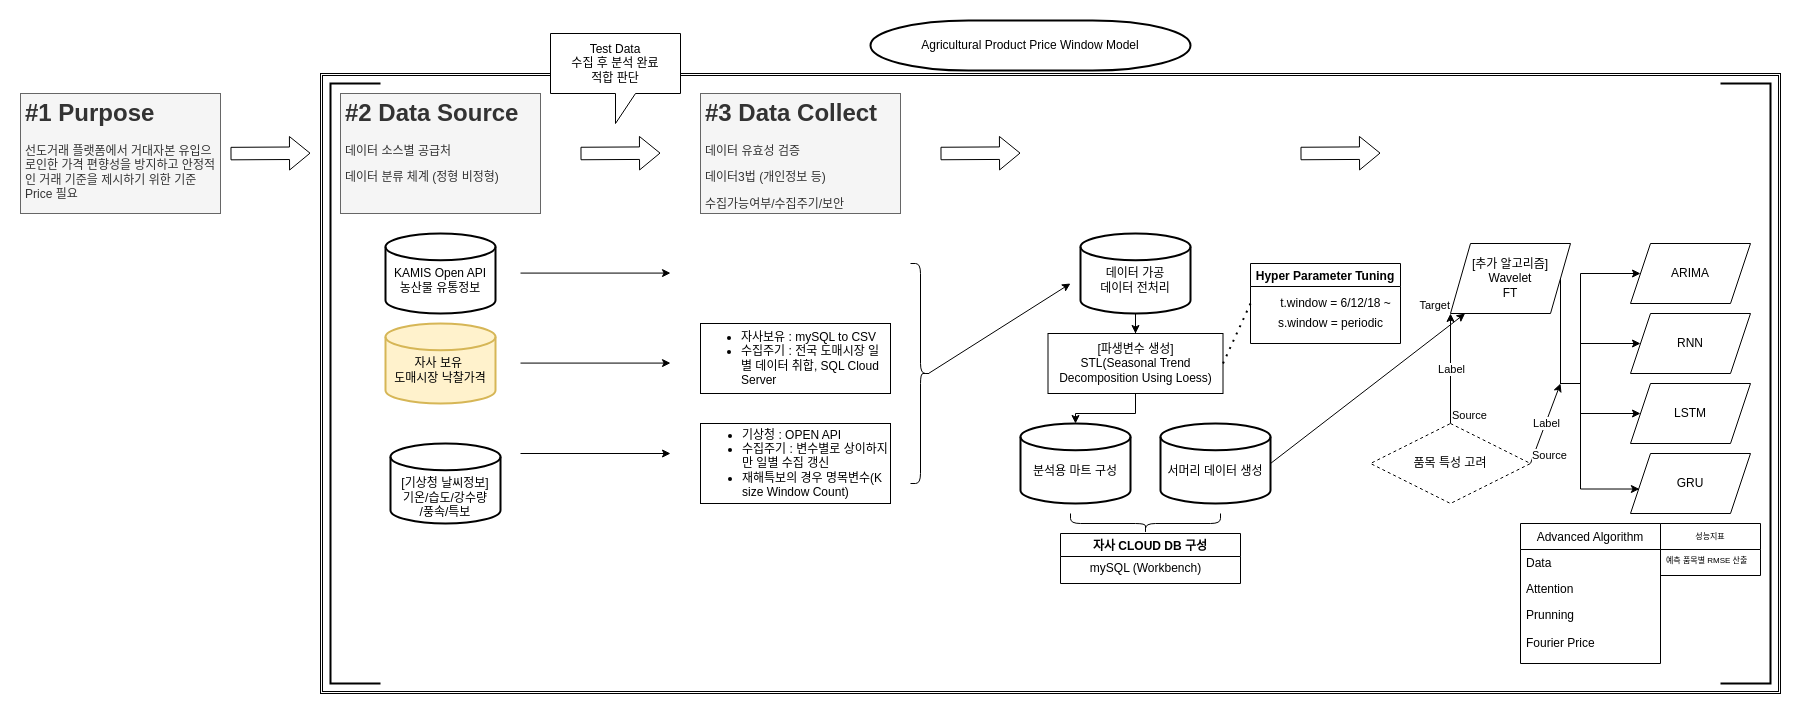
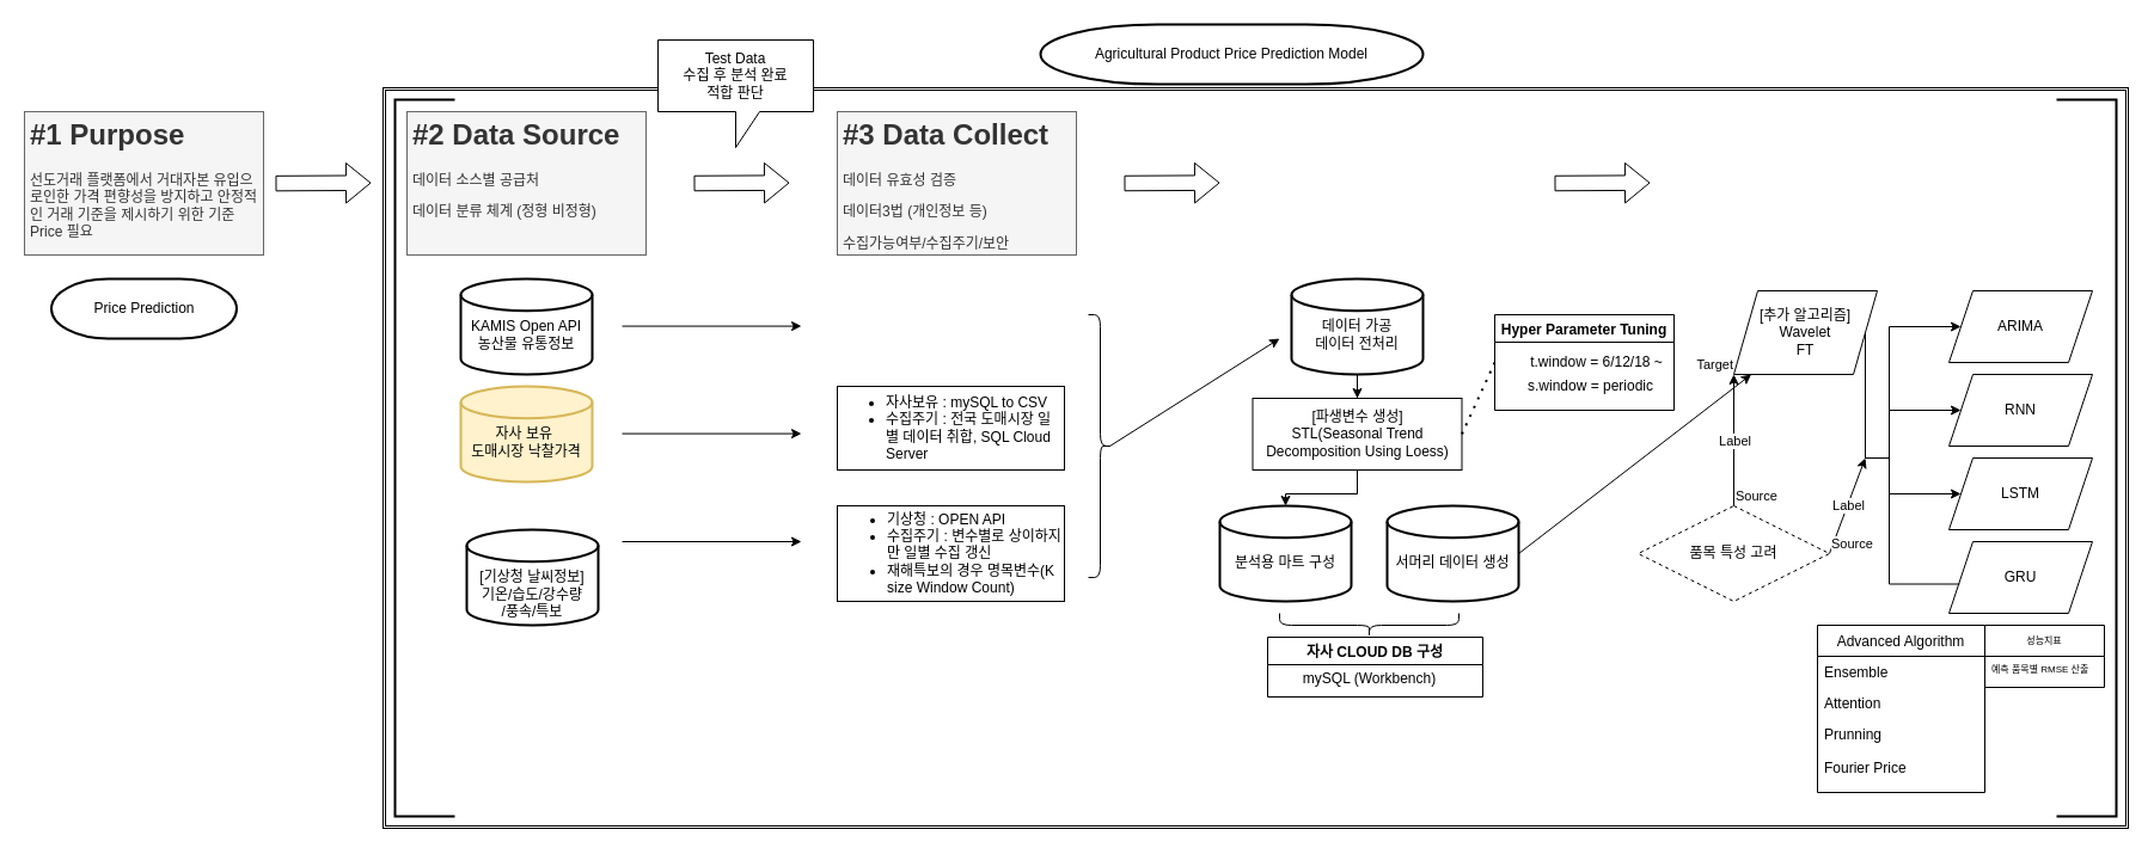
  <mxCell id="0" />
  <mxCell id="1" parent="0" />
  <mxCell id="2" value="" style="shape=ext;double=1;rounded=0;whiteSpace=wrap;html=1;" parent="1" vertex="1"><mxGeometry x="320" y="73" width="1460" height="620" as="geometry" /></mxCell>
- <mxCell id="3" value="Agricultural Product Price Window Model" style="strokeWidth=2;html=1;shape=mxgraph.flowchart.terminator;whiteSpace=wrap;" parent="1" vertex="1"><mxGeometry x="870" y="20" width="320" height="50" as="geometry" /></mxCell>
+ <mxCell id="3" value="Agricultural Product Price Prediction Model" style="strokeWidth=2;html=1;shape=mxgraph.flowchart.terminator;whiteSpace=wrap;" parent="1" vertex="1"><mxGeometry x="870" y="20" width="320" height="50" as="geometry" /></mxCell>
  <mxCell id="4" value="&lt;br&gt;KAMIS Open API&lt;br&gt;농산물 유통정보" style="strokeWidth=2;html=1;shape=mxgraph.flowchart.database;whiteSpace=wrap;" parent="1" vertex="1"><mxGeometry x="385" y="233" width="110" height="80" as="geometry" /></mxCell>
  <mxCell id="5" value="&lt;br&gt;자사 보유&amp;nbsp;&lt;br&gt;도매시장 낙찰가격" style="strokeWidth=2;html=1;shape=mxgraph.flowchart.database;whiteSpace=wrap;fillColor=#fff2cc;strokeColor=#d6b656;" parent="1" vertex="1"><mxGeometry x="385" y="323" width="110" height="80" as="geometry" /></mxCell>
  <mxCell id="6" value="&lt;h1&gt;#1 Purpose&lt;/h1&gt;&lt;p&gt;선도거래 플랫폼에서 거대자본 유입으로인한 가격 편향성을 방지하고 안정적인 거래 기준을 제시하기 위한 기준 Price 필요&lt;/p&gt;" style="text;html=1;strokeColor=#666666;fillColor=#f5f5f5;spacing=5;spacingTop=-20;whiteSpace=wrap;overflow=hidden;rounded=0;fontColor=#333333;" parent="1" vertex="1"><mxGeometry y="93" width="200" height="120" as="geometry" x="20" /></mxCell>
  <mxCell id="7" value="&lt;h1&gt;#2 Data Source&lt;/h1&gt;&lt;p&gt;데이터 소스별 공급처&lt;/p&gt;&lt;p&gt;데이터 분류 체계 (정형 비정형)&lt;/p&gt;" style="text;html=1;strokeColor=#666666;fillColor=#f5f5f5;spacing=5;spacingTop=-20;whiteSpace=wrap;overflow=hidden;rounded=0;fontColor=#333333;" parent="1" vertex="1"><mxGeometry x="340" y="93" width="200" height="120" as="geometry" /></mxCell>
  <mxCell id="8" value="" style="shape=flexArrow;endArrow=classic;html=1;width=12.5;endSize=6.5;" parent="1" edge="1"><mxGeometry width="50" height="50" relative="1" as="geometry"><mxPoint x="230" y="153.08" as="sourcePoint" /><mxPoint x="310" y="152.66" as="targetPoint" /></mxGeometry></mxCell>
  <mxCell id="9" value="" style="shape=flexArrow;endArrow=classic;html=1;width=12.5;endSize=6.5;" parent="1" edge="1"><mxGeometry width="50" height="50" relative="1" as="geometry"><mxPoint x="580" y="153" as="sourcePoint" /><mxPoint x="660" y="152.58" as="targetPoint" /></mxGeometry></mxCell>
  <mxCell id="10" value="&lt;h1&gt;#3 Data Collect&lt;/h1&gt;&lt;p&gt;데이터 유효성 검증&lt;/p&gt;&lt;p&gt;데이터3법 (개인정보 등)&lt;/p&gt;&lt;p&gt;수집가능여부/수집주기/보안&lt;/p&gt;" style="text;html=1;strokeColor=#666666;fillColor=#f5f5f5;spacing=5;spacingTop=-20;whiteSpace=wrap;overflow=hidden;rounded=0;fontColor=#333333;" parent="1" vertex="1"><mxGeometry x="700" y="93" width="200" height="120" as="geometry" /></mxCell>
  <mxCell id="11" value="&lt;br&gt;&lt;br&gt;[기상청 날씨정보]&lt;br&gt;기온/습도/강수량&lt;br&gt;/풍속/특보" style="strokeWidth=2;html=1;shape=mxgraph.flowchart.database;whiteSpace=wrap;" parent="1" vertex="1"><mxGeometry x="390" y="443" width="110" height="80" as="geometry" /></mxCell>
  <mxCell id="12" value="&lt;ul&gt;&lt;li style=&quot;text-align: left&quot;&gt;자사보유 : mySQL to CSV&lt;/li&gt;&lt;li style=&quot;text-align: left&quot;&gt;수집주기 : 전국 도매시장 일별 데이터 취합, SQL Cloud Server&lt;/li&gt;&lt;/ul&gt;" style="rounded=0;whiteSpace=wrap;html=1;" parent="1" vertex="1"><mxGeometry x="700" y="323" width="190" height="70" as="geometry" /></mxCell>
  <mxCell id="13" value="&lt;ul&gt;&lt;li&gt;기상청 : OPEN API&lt;/li&gt;&lt;li&gt;수집주기 : 변수별로 상이하지만 일별 수집 갱신&lt;/li&gt;&lt;li&gt;재해특보의 경우 명목변수(K size Window Count)&lt;/li&gt;&lt;/ul&gt;" style="rounded=0;whiteSpace=wrap;html=1;align=left;" parent="1" vertex="1"><mxGeometry x="700" y="423" width="190" height="80" as="geometry" /></mxCell>
  <mxCell id="14" value="" style="endArrow=classic;html=1;" parent="1" edge="1"><mxGeometry width="50" height="50" relative="1" as="geometry"><mxPoint x="520" y="272.58" as="sourcePoint" /><mxPoint x="670" y="272.58" as="targetPoint" /></mxGeometry></mxCell>
  <mxCell id="15" value="" style="endArrow=classic;html=1;" parent="1" edge="1"><mxGeometry width="50" height="50" relative="1" as="geometry"><mxPoint x="520" y="362.58" as="sourcePoint" /><mxPoint x="670" y="362.58" as="targetPoint" /></mxGeometry></mxCell>
  <mxCell id="16" value="" style="endArrow=classic;html=1;" parent="1" edge="1"><mxGeometry width="50" height="50" relative="1" as="geometry"><mxPoint x="520" y="453" as="sourcePoint" /><mxPoint x="670" y="453" as="targetPoint" /></mxGeometry></mxCell>
  <mxCell id="17" value="" style="shape=flexArrow;endArrow=classic;html=1;width=12.5;endSize=6.5;" parent="1" edge="1"><mxGeometry width="50" height="50" relative="1" as="geometry"><mxPoint x="940" y="153" as="sourcePoint" /><mxPoint x="1020" y="152.58" as="targetPoint" /></mxGeometry></mxCell>
  <mxCell id="18" value="Test Data &lt;br&gt;수집 후 분석 완료 &lt;br&gt;적합 판단" style="shape=callout;whiteSpace=wrap;html=1;perimeter=calloutPerimeter;" parent="1" vertex="1"><mxGeometry x="550" y="33" width="130" height="90" as="geometry" /></mxCell>
  <mxCell id="19" style="edgeStyle=orthogonalEdgeStyle;rounded=0;orthogonalLoop=1;jettySize=auto;html=1;exitX=0.5;exitY=1;exitDx=0;exitDy=0;exitPerimeter=0;" parent="1" source="20" target="24" edge="1"><mxGeometry relative="1" as="geometry" /></mxCell>
  <mxCell id="20" value="&lt;br&gt;데이터 가공&lt;br&gt;데이터 전처리" style="strokeWidth=2;html=1;shape=mxgraph.flowchart.database;whiteSpace=wrap;" parent="1" vertex="1"><mxGeometry x="1080" y="233" width="110" height="80" as="geometry" /></mxCell>
  <mxCell id="21" value="" style="shape=curlyBracket;whiteSpace=wrap;html=1;rounded=1;flipH=1;" parent="1" vertex="1"><mxGeometry x="910" y="263" width="20" height="220" as="geometry" /></mxCell>
  <mxCell id="22" value="" style="endArrow=classic;html=1;exitX=0.1;exitY=0.5;exitDx=0;exitDy=0;exitPerimeter=0;" parent="1" source="21" edge="1"><mxGeometry width="50" height="50" relative="1" as="geometry"><mxPoint x="530" y="282.58" as="sourcePoint" /><mxPoint x="1070" y="283" as="targetPoint" /></mxGeometry></mxCell>
  <mxCell id="23" style="edgeStyle=orthogonalEdgeStyle;rounded=0;orthogonalLoop=1;jettySize=auto;html=1;exitX=0.5;exitY=1;exitDx=0;exitDy=0;entryX=0.5;entryY=0;entryDx=0;entryDy=0;entryPerimeter=0;" parent="1" source="24" target="25" edge="1"><mxGeometry relative="1" as="geometry" /></mxCell>
  <mxCell id="24" value="[파생변수 생성]&lt;br&gt;STL(Seasonal Trend Decomposition Using Loess)" style="rounded=0;whiteSpace=wrap;html=1;" parent="1" vertex="1"><mxGeometry x="1047.5" y="333" width="175" height="60" as="geometry" /></mxCell>
  <mxCell id="25" value="&lt;br&gt;분석용 마트 구성" style="strokeWidth=2;html=1;shape=mxgraph.flowchart.database;whiteSpace=wrap;" parent="1" vertex="1"><mxGeometry x="1020" y="423" width="110" height="80" as="geometry" /></mxCell>
  <mxCell id="26" value="&lt;br&gt;서머리 데이터 생성" style="strokeWidth=2;html=1;shape=mxgraph.flowchart.database;whiteSpace=wrap;" parent="1" vertex="1"><mxGeometry x="1160" y="423" width="110" height="80" as="geometry" /></mxCell>
  <mxCell id="27" value="" style="shape=curlyBracket;whiteSpace=wrap;html=1;rounded=1;flipH=1;rotation=90;" parent="1" vertex="1"><mxGeometry x="1135" y="448" width="20" height="150" as="geometry" /></mxCell>
  <mxCell id="28" value="" style="shape=flexArrow;endArrow=classic;html=1;width=12.5;endSize=6.5;" parent="1" edge="1"><mxGeometry width="50" height="50" relative="1" as="geometry"><mxPoint x="1300" y="153" as="sourcePoint" /><mxPoint x="1380" y="152.58" as="targetPoint" /></mxGeometry></mxCell>
  <mxCell id="29" value="Hyper Parameter Tuning" style="swimlane;" parent="1" vertex="1"><mxGeometry x="1250" y="263" width="150" height="80" as="geometry" /></mxCell>
  <mxCell id="30" value="t.window = 6/12/18 ~" style="text;html=1;align=center;verticalAlign=middle;resizable=0;points=[];autosize=1;strokeColor=none;" parent="29" vertex="1"><mxGeometry x="20" y="30" width="130" height="20" as="geometry" /></mxCell>
  <mxCell id="31" value="s.window = periodic" style="text;html=1;align=center;verticalAlign=middle;resizable=0;points=[];autosize=1;strokeColor=none;" parent="29" vertex="1"><mxGeometry x="20" y="50" width="120" height="20" as="geometry" /></mxCell>
  <mxCell id="32" value="" style="endArrow=none;dashed=1;html=1;dashPattern=1 3;strokeWidth=2;entryX=0;entryY=0.5;entryDx=0;entryDy=0;exitX=1;exitY=0.5;exitDx=0;exitDy=0;" parent="1" source="24" target="29" edge="1"><mxGeometry width="50" height="50" relative="1" as="geometry"><mxPoint x="1180" y="473" as="sourcePoint" /><mxPoint x="1300" y="313" as="targetPoint" /></mxGeometry></mxCell>
  <mxCell id="33" value="자사 CLOUD DB 구성" style="swimlane;" parent="1" vertex="1"><mxGeometry x="1060" y="533" width="180" height="50" as="geometry" /></mxCell>
  <mxCell id="34" value="mySQL (Workbench)" style="text;html=1;align=center;verticalAlign=middle;resizable=0;points=[];autosize=1;strokeColor=none;" parent="33" vertex="1"><mxGeometry x="20" y="25" width="130" height="20" as="geometry" /></mxCell>
  <mxCell id="35" value="ARIMA" style="shape=parallelogram;perimeter=parallelogramPerimeter;whiteSpace=wrap;html=1;fixedSize=1;" parent="1" vertex="1"><mxGeometry x="1630" y="243" width="120" height="60" as="geometry" /></mxCell>
  <mxCell id="36" value="RNN" style="shape=parallelogram;perimeter=parallelogramPerimeter;whiteSpace=wrap;html=1;fixedSize=1;" parent="1" vertex="1"><mxGeometry x="1630" y="313" width="120" height="60" as="geometry" /></mxCell>
  <mxCell id="37" value="LSTM" style="shape=parallelogram;perimeter=parallelogramPerimeter;whiteSpace=wrap;html=1;fixedSize=1;" parent="1" vertex="1"><mxGeometry x="1630" y="383" width="120" height="60" as="geometry" /></mxCell>
  <mxCell id="38" value="GRU" style="shape=parallelogram;perimeter=parallelogramPerimeter;whiteSpace=wrap;html=1;fixedSize=1;" parent="1" vertex="1"><mxGeometry x="1630" y="453" width="120" height="60" as="geometry" /></mxCell>
  <mxCell id="39" style="edgeStyle=orthogonalEdgeStyle;rounded=0;orthogonalLoop=1;jettySize=auto;html=1;exitX=1;exitY=0.5;exitDx=0;exitDy=0;" parent="1" source="43" target="35" edge="1"><mxGeometry relative="1" as="geometry"><Array as="points"><mxPoint x="1560" y="383" /><mxPoint x="1580" y="383" /><mxPoint x="1580" y="273" /></Array></mxGeometry></mxCell>
  <mxCell id="40" style="edgeStyle=orthogonalEdgeStyle;rounded=0;orthogonalLoop=1;jettySize=auto;html=1;exitX=1;exitY=0.5;exitDx=0;exitDy=0;entryX=0;entryY=0.5;entryDx=0;entryDy=0;" parent="1" source="43" target="36" edge="1"><mxGeometry relative="1" as="geometry"><Array as="points"><mxPoint x="1560" y="383" /><mxPoint x="1580" y="383" /><mxPoint x="1580" y="343" /></Array></mxGeometry></mxCell>
  <mxCell id="41" style="edgeStyle=orthogonalEdgeStyle;rounded=0;orthogonalLoop=1;jettySize=auto;html=1;exitX=1;exitY=0.5;exitDx=0;exitDy=0;entryX=0;entryY=0.5;entryDx=0;entryDy=0;" parent="1" source="43" target="37" edge="1"><mxGeometry relative="1" as="geometry"><Array as="points"><mxPoint x="1560" y="383" /><mxPoint x="1580" y="383" /><mxPoint x="1580" y="413" /></Array></mxGeometry></mxCell>
- <mxCell id="42" style="edgeStyle=orthogonalEdgeStyle;rounded=0;orthogonalLoop=1;jettySize=auto;html=1;exitX=1;exitY=0.5;exitDx=0;exitDy=0;entryX=0.074;entryY=0.592;entryDx=0;entryDy=0;entryPerimeter=0;" parent="1" source="43" target="38" edge="1"><mxGeometry relative="1" as="geometry"><Array as="points"><mxPoint x="1560" y="383" /><mxPoint x="1580" y="383" /><mxPoint x="1580" y="489" /></Array></mxGeometry></mxCell>
+ <mxCell id="42" style="edgeStyle=orthogonalEdgeStyle;rounded=0;orthogonalLoop=1;jettySize=auto;html=1;exitX=1;exitY=0.5;exitDx=0;exitDy=0;entryX=0.074;entryY=0.592;entryDx=0;entryDy=0;entryPerimeter=0;endArrow=none;" parent="1" source="43" target="38" edge="1"><mxGeometry relative="1" as="geometry"><Array as="points"><mxPoint x="1560" y="383" /><mxPoint x="1580" y="383" /><mxPoint x="1580" y="489" /></Array></mxGeometry></mxCell>
  <mxCell id="43" value="[추가 알고리즘]&lt;br&gt;Wavelet&lt;br&gt;FT" style="shape=parallelogram;perimeter=parallelogramPerimeter;whiteSpace=wrap;html=1;fixedSize=1;" parent="1" vertex="1"><mxGeometry x="1450" y="243" width="120" height="70" as="geometry" /></mxCell>
  <mxCell id="44" value="품목 특성 고려" style="rhombus;whiteSpace=wrap;html=1;dashed=1;" parent="1" vertex="1"><mxGeometry x="1370" y="423" width="160" height="80" as="geometry" /></mxCell>
  <mxCell id="45" value="" style="endArrow=classic;html=1;exitX=1;exitY=0.5;exitDx=0;exitDy=0;exitPerimeter=0;" parent="1" source="26" target="43" edge="1"><mxGeometry width="50" height="50" relative="1" as="geometry"><mxPoint x="1200" y="463" as="sourcePoint" /><mxPoint x="1250" y="413" as="targetPoint" /></mxGeometry></mxCell>
  <mxCell id="46" value="" style="endArrow=classic;html=1;exitX=0.5;exitY=0;exitDx=0;exitDy=0;" parent="1" source="44" edge="1"><mxGeometry relative="1" as="geometry"><mxPoint x="1400" y="403" as="sourcePoint" /><mxPoint x="1450" y="313" as="targetPoint" /></mxGeometry></mxCell>
  <mxCell id="47" value="Label" style="edgeLabel;resizable=0;html=1;align=center;verticalAlign=middle;" parent="46" connectable="0" vertex="1"><mxGeometry relative="1" as="geometry" /></mxCell>
  <mxCell id="48" value="Source" style="edgeLabel;resizable=0;html=1;align=left;verticalAlign=bottom;" parent="46" connectable="0" vertex="1"><mxGeometry x="-1" relative="1" as="geometry" /></mxCell>
  <mxCell id="49" value="Target" style="edgeLabel;resizable=0;html=1;align=right;verticalAlign=bottom;" parent="46" connectable="0" vertex="1"><mxGeometry x="1" relative="1" as="geometry" /></mxCell>
  <mxCell id="50" value="" style="endArrow=classic;html=1;exitX=1;exitY=0.5;exitDx=0;exitDy=0;" parent="1" source="44" edge="1"><mxGeometry relative="1" as="geometry"><mxPoint x="1280" y="323" as="sourcePoint" /><mxPoint x="1560" y="383" as="targetPoint" /></mxGeometry></mxCell>
  <mxCell id="51" value="Label" style="edgeLabel;resizable=0;html=1;align=center;verticalAlign=middle;" parent="50" connectable="0" vertex="1"><mxGeometry relative="1" as="geometry" /></mxCell>
  <mxCell id="52" value="Source" style="edgeLabel;resizable=0;html=1;align=left;verticalAlign=bottom;" parent="50" connectable="0" vertex="1"><mxGeometry x="-1" relative="1" as="geometry" /></mxCell>
  <mxCell id="53" value="Advanced Algorithm" style="swimlane;fontStyle=0;childLayout=stackLayout;horizontal=1;startSize=26;horizontalStack=0;resizeParent=1;resizeParentMax=0;resizeLast=0;collapsible=1;marginBottom=0;" parent="1" vertex="1"><mxGeometry x="1520" y="523" width="140" height="140" as="geometry" /></mxCell>
- <mxCell id="54" value="Data" style="text;strokeColor=none;fillColor=none;align=left;verticalAlign=top;spacingLeft=4;spacingRight=4;overflow=hidden;rotatable=0;points=[[0,0.5],[1,0.5]];portConstraint=eastwest;" parent="53" vertex="1"><mxGeometry y="26" width="140" height="26" as="geometry" /></mxCell>
+ <mxCell id="54" value="Ensemble" style="text;strokeColor=none;fillColor=none;align=left;verticalAlign=top;spacingLeft=4;spacingRight=4;overflow=hidden;rotatable=0;points=[[0,0.5],[1,0.5]];portConstraint=eastwest;" parent="53" vertex="1"><mxGeometry y="26" width="140" height="26" as="geometry" /></mxCell>
  <mxCell id="55" value="Attention" style="text;strokeColor=none;fillColor=none;align=left;verticalAlign=top;spacingLeft=4;spacingRight=4;overflow=hidden;rotatable=0;points=[[0,0.5],[1,0.5]];portConstraint=eastwest;" parent="53" vertex="1"><mxGeometry y="52" width="140" height="26" as="geometry" /></mxCell>
  <mxCell id="56" value="Prunning &#10;&#10;Fourier Price&#10;&#10;" style="text;strokeColor=none;fillColor=none;align=left;verticalAlign=top;spacingLeft=4;spacingRight=4;overflow=hidden;rotatable=0;points=[[0,0.5],[1,0.5]];portConstraint=eastwest;" parent="53" vertex="1"><mxGeometry y="78" width="140" height="62" as="geometry" /></mxCell>
  <mxCell id="57" value="" style="strokeWidth=2;html=1;shape=mxgraph.flowchart.annotation_1;align=left;pointerEvents=1;" parent="1" vertex="1"><mxGeometry x="330" y="83" width="50" height="600" as="geometry" /></mxCell>
  <mxCell id="58" value="" style="strokeWidth=2;html=1;shape=mxgraph.flowchart.annotation_1;align=left;pointerEvents=1;rotation=-180;" parent="1" vertex="1"><mxGeometry x="1720" y="83" width="50" height="600" as="geometry" /></mxCell>
+ <mxCell id="59" value="Price Prediction" style="strokeWidth=2;html=1;shape=mxgraph.flowchart.terminator;whiteSpace=wrap;" parent="1" vertex="1"><mxGeometry x="42.5" y="233" width="155" height="50" as="geometry" /></mxCell>
  <mxCell id="60" value="성능지표" style="swimlane;fontStyle=0;childLayout=stackLayout;horizontal=1;startSize=26;horizontalStack=0;resizeParent=1;resizeParentMax=0;resizeLast=0;collapsible=1;marginBottom=0;fontSize=8;" parent="1" vertex="1"><mxGeometry x="1660" y="523" width="100" height="52" as="geometry" /></mxCell>
  <mxCell id="61" value="예측 품목별 RMSE 산출" style="text;strokeColor=none;fillColor=none;align=left;verticalAlign=top;spacingLeft=4;spacingRight=4;overflow=hidden;rotatable=0;points=[[0,0.5],[1,0.5]];portConstraint=eastwest;fontSize=8;" parent="60" vertex="1"><mxGeometry y="26" width="100" height="26" as="geometry" /></mxCell>
